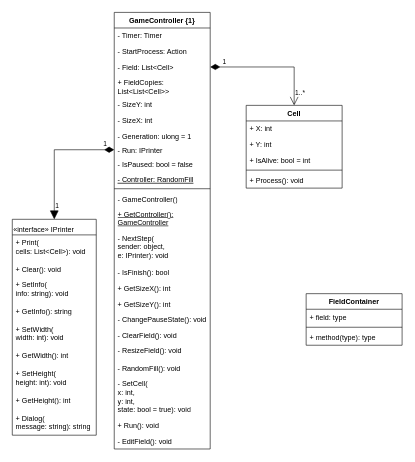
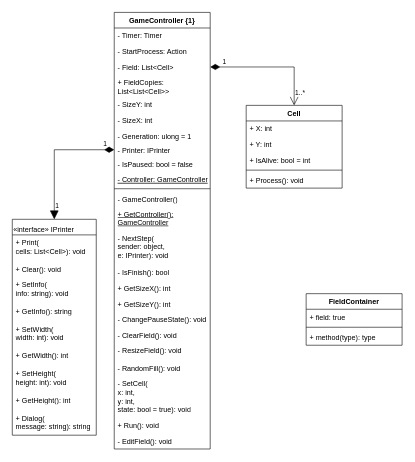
  <mxCell id="0" />
  <mxCell id="1" parent="0" />
  <mxCell id="2" value="Cell" style="swimlane;fontStyle=1;align=center;verticalAlign=top;childLayout=stackLayout;horizontal=1;startSize=26;horizontalStack=0;resizeParent=1;resizeParentMax=0;resizeLast=0;collapsible=1;marginBottom=0;shadow=0;glass=0;labelBackgroundColor=none;comic=0;" parent="1" vertex="1"><mxGeometry x="410" y="175" width="160" height="138" as="geometry" /></mxCell>
  <mxCell id="3" value="+ X: int" style="text;strokeColor=none;fillColor=none;align=left;verticalAlign=top;spacingLeft=4;spacingRight=4;overflow=hidden;rotatable=0;points=[[0,0.5],[1,0.5]];portConstraint=eastwest;" parent="2" vertex="1"><mxGeometry y="26" width="160" height="26" as="geometry" /></mxCell>
  <mxCell id="4" value="+ Y: int" style="text;strokeColor=none;fillColor=none;align=left;verticalAlign=top;spacingLeft=4;spacingRight=4;overflow=hidden;rotatable=0;points=[[0,0.5],[1,0.5]];portConstraint=eastwest;" parent="2" vertex="1"><mxGeometry y="52" width="160" height="26" as="geometry" /></mxCell>
  <mxCell id="5" value="+ IsAlive: bool = int" style="text;strokeColor=none;fillColor=none;align=left;verticalAlign=top;spacingLeft=4;spacingRight=4;overflow=hidden;rotatable=0;points=[[0,0.5],[1,0.5]];portConstraint=eastwest;" parent="2" vertex="1"><mxGeometry y="78" width="160" height="26" as="geometry" /></mxCell>
  <mxCell id="6" value="" style="line;strokeWidth=1;fillColor=none;align=left;verticalAlign=middle;spacingTop=-1;spacingLeft=3;spacingRight=3;rotatable=0;labelPosition=right;points=[];portConstraint=eastwest;" parent="2" vertex="1"><mxGeometry y="104" width="160" height="8" as="geometry" /></mxCell>
  <mxCell id="7" value="+ Process(): void" style="text;strokeColor=none;fillColor=none;align=left;verticalAlign=top;spacingLeft=4;spacingRight=4;overflow=hidden;rotatable=0;points=[[0,0.5],[1,0.5]];portConstraint=eastwest;" parent="2" vertex="1"><mxGeometry y="112" width="160" height="26" as="geometry" /></mxCell>
  <mxCell id="8" value="GameController {1}" style="swimlane;fontStyle=1;align=center;verticalAlign=top;childLayout=stackLayout;horizontal=1;startSize=26;horizontalStack=0;resizeParent=1;resizeParentMax=0;resizeLast=0;collapsible=1;marginBottom=0;shadow=0;glass=0;labelBackgroundColor=none;comic=0;" parent="1" vertex="1"><mxGeometry x="190" y="20" width="160" height="728" as="geometry" /></mxCell>
  <mxCell id="9" value="- Timer: Timer" style="text;strokeColor=none;fillColor=none;align=left;verticalAlign=top;spacingLeft=4;spacingRight=4;overflow=hidden;rotatable=0;points=[[0,0.5],[1,0.5]];portConstraint=eastwest;" parent="8" vertex="1"><mxGeometry y="26" width="160" height="26" as="geometry" /></mxCell>
  <mxCell id="10" value="- StartProcess: Action" style="text;strokeColor=none;fillColor=none;align=left;verticalAlign=top;spacingLeft=4;spacingRight=4;overflow=hidden;rotatable=0;points=[[0,0.5],[1,0.5]];portConstraint=eastwest;" parent="8" vertex="1"><mxGeometry y="52" width="160" height="26" as="geometry" /></mxCell>
  <mxCell id="11" value="- Field: List&lt;Cell&gt;" style="text;strokeColor=none;fillColor=none;align=left;verticalAlign=top;spacingLeft=4;spacingRight=4;overflow=hidden;rotatable=0;points=[[0,0.5],[1,0.5]];portConstraint=eastwest;" parent="8" vertex="1"><mxGeometry y="78" width="160" height="26" as="geometry" /></mxCell>
  <mxCell id="12" value="+ FieldCopies: List&lt;List&lt;Cell&gt;&gt;" style="text;strokeColor=none;fillColor=none;align=left;verticalAlign=top;spacingLeft=4;spacingRight=4;overflow=hidden;rotatable=0;points=[[0,0.5],[1,0.5]];portConstraint=eastwest;whiteSpace=wrap;" parent="8" vertex="1"><mxGeometry y="104" width="160" height="36" as="geometry" /></mxCell>
  <mxCell id="13" value="- SizeY: int" style="text;strokeColor=none;fillColor=none;align=left;verticalAlign=top;spacingLeft=4;spacingRight=4;overflow=hidden;rotatable=0;points=[[0,0.5],[1,0.5]];portConstraint=eastwest;" parent="8" vertex="1"><mxGeometry y="140" width="160" height="27" as="geometry" /></mxCell>
  <mxCell id="14" value="- SizeX: int" style="text;strokeColor=none;fillColor=none;align=left;verticalAlign=top;spacingLeft=4;spacingRight=4;overflow=hidden;rotatable=0;points=[[0,0.5],[1,0.5]];portConstraint=eastwest;" parent="8" vertex="1"><mxGeometry y="167" width="160" height="26" as="geometry" /></mxCell>
  <mxCell id="15" value="- Generation: ulong = 1" style="text;strokeColor=none;fillColor=none;align=left;verticalAlign=top;spacingLeft=4;spacingRight=4;overflow=hidden;rotatable=0;points=[[0,0.5],[1,0.5]];portConstraint=eastwest;" parent="8" vertex="1"><mxGeometry y="193" width="160" height="24" as="geometry" /></mxCell>
- <mxCell id="16" value="- Run: IPrinter" style="text;strokeColor=none;fillColor=none;align=left;verticalAlign=top;spacingLeft=4;spacingRight=4;overflow=hidden;rotatable=0;points=[[0,0.5],[1,0.5]];portConstraint=eastwest;" parent="8" vertex="1"><mxGeometry y="217" width="160" height="24" as="geometry" /></mxCell>
+ <mxCell id="16" value="- Printer: IPrinter" style="text;strokeColor=none;fillColor=none;align=left;verticalAlign=top;spacingLeft=4;spacingRight=4;overflow=hidden;rotatable=0;points=[[0,0.5],[1,0.5]];portConstraint=eastwest;" parent="8" vertex="1"><mxGeometry y="217" width="160" height="24" as="geometry" /></mxCell>
  <mxCell id="17" value="- IsPaused: bool = false" style="text;strokeColor=none;fillColor=none;align=left;verticalAlign=top;spacingLeft=4;spacingRight=4;overflow=hidden;rotatable=0;points=[[0,0.5],[1,0.5]];portConstraint=eastwest;" parent="8" vertex="1"><mxGeometry y="241" width="160" height="24" as="geometry" /></mxCell>
- <mxCell id="18" value="- Controller: RandomFill" style="text;strokeColor=none;fillColor=none;align=left;verticalAlign=top;spacingLeft=4;spacingRight=4;overflow=hidden;rotatable=0;points=[[0,0.5],[1,0.5]];portConstraint=eastwest;fontStyle=4" parent="8" vertex="1"><mxGeometry y="265" width="160" height="25" as="geometry" /></mxCell>
+ <mxCell id="18" value="- Controller: GameController" style="text;strokeColor=none;fillColor=none;align=left;verticalAlign=top;spacingLeft=4;spacingRight=4;overflow=hidden;rotatable=0;points=[[0,0.5],[1,0.5]];portConstraint=eastwest;fontStyle=4" parent="8" vertex="1"><mxGeometry y="265" width="160" height="25" as="geometry" /></mxCell>
  <mxCell id="19" value="" style="line;strokeWidth=1;fillColor=none;align=left;verticalAlign=middle;spacingTop=-1;spacingLeft=3;spacingRight=3;rotatable=0;labelPosition=right;points=[];portConstraint=eastwest;" parent="8" vertex="1"><mxGeometry y="290" width="160" height="8" as="geometry" /></mxCell>
  <mxCell id="20" value="- GameController()" style="text;strokeColor=none;fillColor=none;align=left;verticalAlign=top;spacingLeft=4;spacingRight=4;overflow=hidden;rotatable=0;points=[[0,0.5],[1,0.5]];portConstraint=eastwest;whiteSpace=wrap;" parent="8" vertex="1"><mxGeometry y="298" width="160" height="25" as="geometry" /></mxCell>
  <mxCell id="21" value="+ GetController(): GameController" style="text;strokeColor=none;fillColor=none;align=left;verticalAlign=top;spacingLeft=4;spacingRight=4;overflow=hidden;rotatable=0;points=[[0,0.5],[1,0.5]];portConstraint=eastwest;whiteSpace=wrap;fontStyle=4" parent="8" vertex="1"><mxGeometry y="323" width="160" height="40" as="geometry" /></mxCell>
  <mxCell id="22" value="- NextStep(&#10;sender: object,&#10;e: IPrinter): void" style="text;strokeColor=none;fillColor=none;align=left;verticalAlign=top;spacingLeft=4;spacingRight=4;overflow=hidden;rotatable=0;points=[[0,0.5],[1,0.5]];portConstraint=eastwest;whiteSpace=wrap;" parent="8" vertex="1"><mxGeometry y="363" width="160" height="58" as="geometry" /></mxCell>
  <mxCell id="23" value="- IsFinish(): bool" style="text;strokeColor=none;fillColor=none;align=left;verticalAlign=top;spacingLeft=4;spacingRight=4;overflow=hidden;rotatable=0;points=[[0,0.5],[1,0.5]];portConstraint=eastwest;" parent="8" vertex="1"><mxGeometry y="421" width="160" height="26" as="geometry" /></mxCell>
  <mxCell id="24" value="+ GetSizeX(): int" style="text;strokeColor=none;fillColor=none;align=left;verticalAlign=top;spacingLeft=4;spacingRight=4;overflow=hidden;rotatable=0;points=[[0,0.5],[1,0.5]];portConstraint=eastwest;" parent="8" vertex="1"><mxGeometry y="447" width="160" height="26" as="geometry" /></mxCell>
  <mxCell id="25" value="+ GetSizeY(): int" style="text;strokeColor=none;fillColor=none;align=left;verticalAlign=top;spacingLeft=4;spacingRight=4;overflow=hidden;rotatable=0;points=[[0,0.5],[1,0.5]];portConstraint=eastwest;" parent="8" vertex="1"><mxGeometry y="473" width="160" height="26" as="geometry" /></mxCell>
  <mxCell id="26" value="- ChangePauseState(): void" style="text;strokeColor=none;fillColor=none;align=left;verticalAlign=top;spacingLeft=4;spacingRight=4;overflow=hidden;rotatable=0;points=[[0,0.5],[1,0.5]];portConstraint=eastwest;whiteSpace=wrap;" parent="8" vertex="1"><mxGeometry y="499" width="160" height="26" as="geometry" /></mxCell>
  <mxCell id="27" value="- ClearField(): void" style="text;strokeColor=none;fillColor=none;align=left;verticalAlign=top;spacingLeft=4;spacingRight=4;overflow=hidden;rotatable=0;points=[[0,0.5],[1,0.5]];portConstraint=eastwest;" parent="8" vertex="1"><mxGeometry y="525" width="160" height="26" as="geometry" /></mxCell>
  <mxCell id="28" value="- ResizeField(): void" style="text;strokeColor=none;fillColor=none;align=left;verticalAlign=top;spacingLeft=4;spacingRight=4;overflow=hidden;rotatable=0;points=[[0,0.5],[1,0.5]];portConstraint=eastwest;whiteSpace=wrap;" parent="8" vertex="1"><mxGeometry y="551" width="160" height="29" as="geometry" /></mxCell>
  <mxCell id="29" value="- RandomFill(): void" style="text;strokeColor=none;fillColor=none;align=left;verticalAlign=top;spacingLeft=4;spacingRight=4;overflow=hidden;rotatable=0;points=[[0,0.5],[1,0.5]];portConstraint=eastwest;" parent="8" vertex="1"><mxGeometry y="580" width="160" height="26" as="geometry" /></mxCell>
  <mxCell id="30" value="- SetCell(&#10;x: int,&#10;y: int,&#10;state: bool = true): void" style="text;strokeColor=none;fillColor=none;align=left;verticalAlign=top;spacingLeft=4;spacingRight=4;overflow=hidden;rotatable=0;points=[[0,0.5],[1,0.5]];portConstraint=eastwest;whiteSpace=wrap;" parent="8" vertex="1"><mxGeometry y="606" width="160" height="70" as="geometry" /></mxCell>
  <mxCell id="31" value="+ Run(): void" style="text;strokeColor=none;fillColor=none;align=left;verticalAlign=top;spacingLeft=4;spacingRight=4;overflow=hidden;rotatable=0;points=[[0,0.5],[1,0.5]];portConstraint=eastwest;" parent="8" vertex="1"><mxGeometry y="676" width="160" height="26" as="geometry" /></mxCell>
  <mxCell id="32" value="- EditField(): void" style="text;strokeColor=none;fillColor=none;align=left;verticalAlign=top;spacingLeft=4;spacingRight=4;overflow=hidden;rotatable=0;points=[[0,0.5],[1,0.5]];portConstraint=eastwest;" parent="8" vertex="1"><mxGeometry y="702" width="160" height="26" as="geometry" /></mxCell>
  <mxCell id="33" value="1" style="endArrow=open;html=1;endSize=12;startArrow=diamondThin;startSize=14;startFill=1;edgeStyle=orthogonalEdgeStyle;align=left;verticalAlign=bottom;rounded=0;exitX=1;exitY=0.5;exitDx=0;exitDy=0;entryX=0.5;entryY=0;entryDx=0;entryDy=0;" parent="1" source="11" target="2" edge="1"><mxGeometry x="-0.814" relative="1" as="geometry"><mxPoint x="400" y="-91.5" as="sourcePoint" /><mxPoint x="520" y="4" as="targetPoint" /><mxPoint as="offset" /></mxGeometry></mxCell>
  <mxCell id="34" value="1..*" style="edgeLabel;html=1;align=left;verticalAlign=bottom;resizable=0;points=[];labelBackgroundColor=none;" parent="33" vertex="1" connectable="0"><mxGeometry x="0.701" y="1" relative="1" as="geometry"><mxPoint x="-1" y="18" as="offset" /></mxGeometry></mxCell>
  <mxCell id="35" value="«interface» IPrinter" style="swimlane;fontStyle=0;childLayout=stackLayout;horizontal=1;startSize=26;fillColor=none;horizontalStack=0;resizeParent=1;resizeParentMax=0;resizeLast=0;collapsible=1;marginBottom=0;shadow=0;glass=0;labelBackgroundColor=none;comic=0;align=left;verticalAlign=bottom;" parent="1" vertex="1"><mxGeometry x="20" y="365" width="140" height="360" as="geometry" /></mxCell>
  <mxCell id="36" value="+ Print(&#10;cells: List&lt;Cell&gt;): void" style="text;strokeColor=none;fillColor=none;align=left;verticalAlign=top;spacingLeft=4;spacingRight=4;overflow=hidden;rotatable=0;points=[[0,0.5],[1,0.5]];portConstraint=eastwest;whiteSpace=wrap;" parent="35" vertex="1"><mxGeometry y="26" width="140" height="44" as="geometry" /></mxCell>
  <mxCell id="37" value="+ Clear(): void" style="text;strokeColor=none;fillColor=none;align=left;verticalAlign=top;spacingLeft=4;spacingRight=4;overflow=hidden;rotatable=0;points=[[0,0.5],[1,0.5]];portConstraint=eastwest;" parent="35" vertex="1"><mxGeometry y="70" width="140" height="26" as="geometry" /></mxCell>
  <mxCell id="38" value="+ SetInfo(&#10;info: string): void" style="text;strokeColor=none;fillColor=none;align=left;verticalAlign=top;spacingLeft=4;spacingRight=4;overflow=hidden;rotatable=0;points=[[0,0.5],[1,0.5]];portConstraint=eastwest;whiteSpace=wrap;" parent="35" vertex="1"><mxGeometry y="96" width="140" height="44" as="geometry" /></mxCell>
  <mxCell id="39" value="+ GetInfo(): string" style="text;strokeColor=none;fillColor=none;align=left;verticalAlign=top;spacingLeft=4;spacingRight=4;overflow=hidden;rotatable=0;points=[[0,0.5],[1,0.5]];portConstraint=eastwest;whiteSpace=wrap;" parent="35" vertex="1"><mxGeometry y="140" width="140" height="30" as="geometry" /></mxCell>
  <mxCell id="40" value="+ SetWidth(&#10;width: int): void" style="text;strokeColor=none;fillColor=none;align=left;verticalAlign=top;spacingLeft=4;spacingRight=4;overflow=hidden;rotatable=0;points=[[0,0.5],[1,0.5]];portConstraint=eastwest;whiteSpace=wrap;" parent="35" vertex="1"><mxGeometry y="170" width="140" height="44" as="geometry" /></mxCell>
  <mxCell id="41" value="+ GetWidth(): int" style="text;strokeColor=none;fillColor=none;align=left;verticalAlign=top;spacingLeft=4;spacingRight=4;overflow=hidden;rotatable=0;points=[[0,0.5],[1,0.5]];portConstraint=eastwest;whiteSpace=wrap;" parent="35" vertex="1"><mxGeometry y="214" width="140" height="30" as="geometry" /></mxCell>
  <mxCell id="42" value="+ SetHeight(&#10;height: int): void" style="text;strokeColor=none;fillColor=none;align=left;verticalAlign=top;spacingLeft=4;spacingRight=4;overflow=hidden;rotatable=0;points=[[0,0.5],[1,0.5]];portConstraint=eastwest;whiteSpace=wrap;" parent="35" vertex="1"><mxGeometry y="244" width="140" height="44" as="geometry" /></mxCell>
  <mxCell id="43" value="+ GetHeight(): int" style="text;strokeColor=none;fillColor=none;align=left;verticalAlign=top;spacingLeft=4;spacingRight=4;overflow=hidden;rotatable=0;points=[[0,0.5],[1,0.5]];portConstraint=eastwest;whiteSpace=wrap;" parent="35" vertex="1"><mxGeometry y="288" width="140" height="30" as="geometry" /></mxCell>
  <mxCell id="44" value="+ Dialog(&#10;message: string): string" style="text;strokeColor=none;fillColor=none;align=left;verticalAlign=top;spacingLeft=4;spacingRight=4;overflow=hidden;rotatable=0;points=[[0,0.5],[1,0.5]];portConstraint=eastwest;whiteSpace=wrap;" parent="35" vertex="1"><mxGeometry y="318" width="140" height="42" as="geometry" /></mxCell>
  <mxCell id="45" value="1" style="endArrow=block;html=1;endSize=12;startArrow=diamondThin;startSize=14;startFill=1;edgeStyle=orthogonalEdgeStyle;align=left;verticalAlign=bottom;rounded=0;entryX=0.5;entryY=0;entryDx=0;entryDy=0;" parent="1" source="16" target="35" edge="1"><mxGeometry x="-0.814" relative="1" as="geometry"><mxPoint x="360" y="121" as="sourcePoint" /><mxPoint x="500" y="185" as="targetPoint" /><mxPoint as="offset" /><Array as="points"><mxPoint x="90" y="249" /></Array></mxGeometry></mxCell>
  <mxCell id="46" value="1" style="edgeLabel;html=1;align=left;verticalAlign=bottom;resizable=0;points=[];labelBackgroundColor=none;" parent="45" vertex="1" connectable="0"><mxGeometry x="0.701" y="1" relative="1" as="geometry"><mxPoint x="-1" y="18" as="offset" /></mxGeometry></mxCell>
  <mxCell id="47" value="FieldContainer" style="swimlane;fontStyle=1;align=center;verticalAlign=top;childLayout=stackLayout;horizontal=1;startSize=26;horizontalStack=0;resizeParent=1;resizeParentMax=0;resizeLast=0;collapsible=1;marginBottom=0;" vertex="1" parent="1"><mxGeometry x="510" y="489" width="160" height="86" as="geometry" /></mxCell>
- <mxCell id="48" value="+ field: type" style="text;strokeColor=none;fillColor=none;align=left;verticalAlign=top;spacingLeft=4;spacingRight=4;overflow=hidden;rotatable=0;points=[[0,0.5],[1,0.5]];portConstraint=eastwest;" vertex="1" parent="47"><mxGeometry y="26" width="160" height="26" as="geometry" /></mxCell>
+ <mxCell id="48" value="+ field: true" style="text;strokeColor=none;fillColor=none;align=left;verticalAlign=top;spacingLeft=4;spacingRight=4;overflow=hidden;rotatable=0;points=[[0,0.5],[1,0.5]];portConstraint=eastwest;" vertex="1" parent="47"><mxGeometry y="26" width="160" height="26" as="geometry" /></mxCell>
  <mxCell id="49" value="" style="line;strokeWidth=1;fillColor=none;align=left;verticalAlign=middle;spacingTop=-1;spacingLeft=3;spacingRight=3;rotatable=0;labelPosition=right;points=[];portConstraint=eastwest;" vertex="1" parent="47"><mxGeometry y="52" width="160" height="8" as="geometry" /></mxCell>
  <mxCell id="50" value="+ method(type): type" style="text;strokeColor=none;fillColor=none;align=left;verticalAlign=top;spacingLeft=4;spacingRight=4;overflow=hidden;rotatable=0;points=[[0,0.5],[1,0.5]];portConstraint=eastwest;" vertex="1" parent="47"><mxGeometry y="60" width="160" height="26" as="geometry" /></mxCell>
